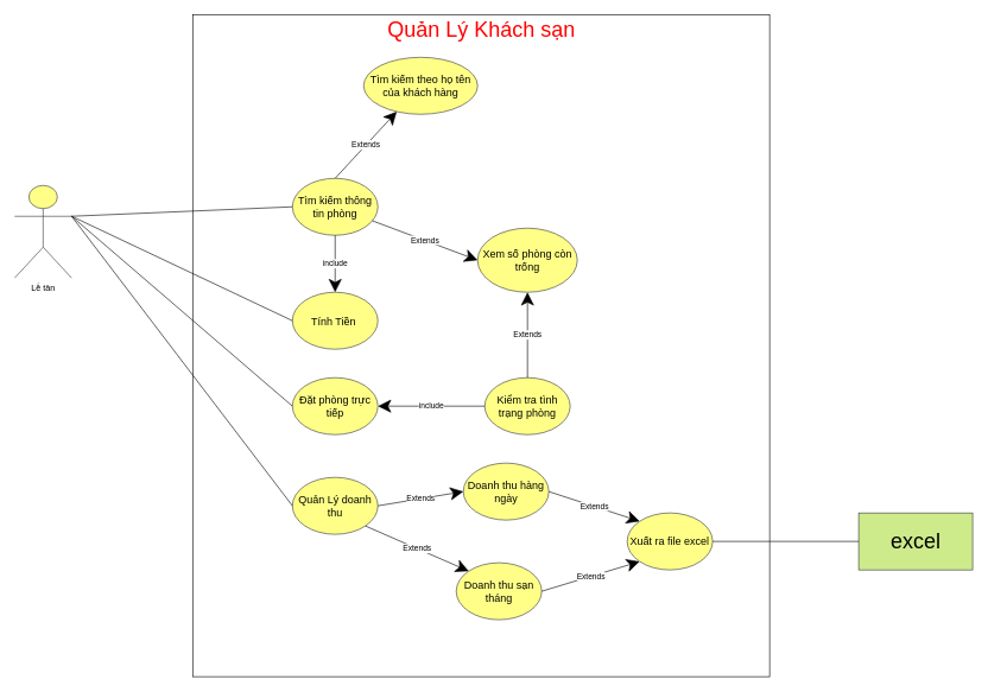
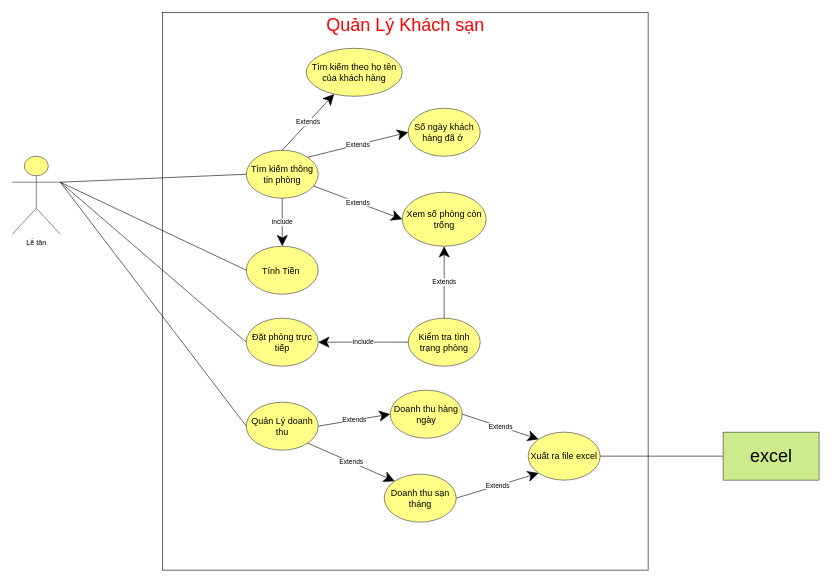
  <mxCell id="0" />
  <mxCell id="1" parent="0" />
  <mxCell id="2" value="" style="rounded=0;whiteSpace=wrap;html=1;" parent="1" vertex="1"><mxGeometry x="270" y="20" width="810" height="930" as="geometry" /></mxCell>
  <mxCell id="3" value="Lễ tân" style="shape=umlActor;verticalLabelPosition=bottom;verticalAlign=top;html=1;outlineConnect=0;fillColor=#ffff88;strokeColor=#36393d;" parent="1" vertex="1"><mxGeometry x="20" y="260" width="80" height="130" as="geometry" /></mxCell>
  <mxCell id="4" value="&lt;font color=&quot;#ff0000&quot; style=&quot;font-size: 30px&quot;&gt;Quản Lý Khách sạn&lt;/font&gt;" style="text;html=1;strokeColor=none;fillColor=none;align=center;verticalAlign=middle;whiteSpace=wrap;rounded=0;" parent="1" vertex="1"><mxGeometry x="457.5" y="30" width="435" height="20" as="geometry" /></mxCell>
  <mxCell id="5" value="&lt;font style=&quot;font-size: 15px&quot;&gt;Tìm kiếm thông tin phòng&lt;/font&gt;" style="ellipse;whiteSpace=wrap;html=1;fillColor=#ffff88;strokeColor=#36393d;" parent="1" vertex="1"><mxGeometry x="410" y="250" width="120" height="80" as="geometry" /></mxCell>
+ <mxCell id="6" value="&lt;font style=&quot;font-size: 15px&quot;&gt;Số ngày khách hàng đã ở&amp;nbsp;&lt;/font&gt;" style="ellipse;whiteSpace=wrap;html=1;fillColor=#ffff88;strokeColor=#36393d;" parent="1" vertex="1"><mxGeometry x="680" y="180" width="120" height="80" as="geometry" /></mxCell>
  <mxCell id="7" value="&lt;span style=&quot;font-size: 15px&quot;&gt;Xem số phòng còn trống&lt;/span&gt;" style="ellipse;whiteSpace=wrap;html=1;fillColor=#ffff88;strokeColor=#36393d;" parent="1" vertex="1"><mxGeometry x="670" y="320" width="140" height="90" as="geometry" /></mxCell>
  <mxCell id="8" value="&lt;span style=&quot;font-size: 15px&quot;&gt;Tìm kiếm theo họ tên của khách hàng&lt;/span&gt;" style="ellipse;whiteSpace=wrap;html=1;fillColor=#ffff88;strokeColor=#36393d;" parent="1" vertex="1"><mxGeometry x="510" y="80" width="160" height="80" as="geometry" /></mxCell>
+ <mxCell id="9" value="Extends" style="endArrow=classic;endSize=16;endFill=1;html=1;entryX=0;entryY=0.5;entryDx=0;entryDy=0;exitX=1;exitY=0;exitDx=0;exitDy=0;" parent="1" source="5" target="6" edge="1"><mxGeometry width="160" relative="1" as="geometry"><mxPoint x="420" y="350" as="sourcePoint" /><mxPoint x="580" y="350" as="targetPoint" /></mxGeometry></mxCell>
  <mxCell id="10" value="Extends" style="endArrow=classic;endSize=16;endFill=1;html=1;entryX=0;entryY=0.5;entryDx=0;entryDy=0;" parent="1" source="5" target="7" edge="1"><mxGeometry width="160" relative="1" as="geometry"><mxPoint x="575" y="270" as="sourcePoint" /><mxPoint x="680" y="220" as="targetPoint" /></mxGeometry></mxCell>
  <mxCell id="11" value="Extends" style="endArrow=classic;endSize=16;endFill=1;html=1;exitX=0.5;exitY=0;exitDx=0;exitDy=0;" parent="1" source="5" target="8" edge="1"><mxGeometry width="160" relative="1" as="geometry"><mxPoint x="575" y="270" as="sourcePoint" /><mxPoint x="680" y="220" as="targetPoint" /></mxGeometry></mxCell>
  <mxCell id="12" value="&lt;font style=&quot;font-size: 15px&quot;&gt;Tính Tiền&amp;nbsp;&lt;/font&gt;" style="ellipse;whiteSpace=wrap;html=1;fillColor=#ffff88;strokeColor=#36393d;" parent="1" vertex="1"><mxGeometry x="410" y="410" width="120" height="80" as="geometry" /></mxCell>
  <mxCell id="13" value="&lt;span style=&quot;font-size: 15px&quot;&gt;Đặt phòng trực tiếp&lt;/span&gt;" style="ellipse;whiteSpace=wrap;html=1;fillColor=#ffff88;strokeColor=#36393d;" parent="1" vertex="1"><mxGeometry x="410" y="530" width="120" height="80" as="geometry" /></mxCell>
  <mxCell id="14" value="include" style="endArrow=classic;endSize=16;endFill=1;html=1;exitX=0.5;exitY=1;exitDx=0;exitDy=0;" parent="1" source="5" target="12" edge="1"><mxGeometry width="160" relative="1" as="geometry"><mxPoint x="522.426" y="271.716" as="sourcePoint" /><mxPoint x="680" y="200" as="targetPoint" /></mxGeometry></mxCell>
  <mxCell id="15" value="&lt;span style=&quot;font-size: 15px&quot;&gt;Kiểm tra tình trạng phòng&lt;/span&gt;" style="ellipse;whiteSpace=wrap;html=1;fillColor=#ffff88;strokeColor=#36393d;" parent="1" vertex="1"><mxGeometry x="680" y="530" width="120" height="80" as="geometry" /></mxCell>
  <mxCell id="16" value="include" style="endArrow=classic;endSize=16;endFill=1;html=1;" parent="1" source="15" target="13" edge="1"><mxGeometry width="160" relative="1" as="geometry"><mxPoint x="210" y="105.217" as="sourcePoint" /><mxPoint x="510" y="637" as="targetPoint" /></mxGeometry></mxCell>
  <mxCell id="17" value="Extends" style="endArrow=classic;endSize=16;endFill=1;html=1;entryX=0.5;entryY=1;entryDx=0;entryDy=0;exitX=0.5;exitY=0;exitDx=0;exitDy=0;" parent="1" source="15" target="7" edge="1"><mxGeometry width="160" relative="1" as="geometry"><mxPoint x="538.14" y="309.884" as="sourcePoint" /><mxPoint x="680" y="335" as="targetPoint" /></mxGeometry></mxCell>
  <mxCell id="18" value="&lt;span style=&quot;font-size: 15px&quot;&gt;Quản Lý doanh thu&lt;/span&gt;" style="ellipse;whiteSpace=wrap;html=1;fillColor=#ffff88;strokeColor=#36393d;" parent="1" vertex="1"><mxGeometry x="410" y="670" width="120" height="80" as="geometry" /></mxCell>
  <mxCell id="19" value="&lt;span style=&quot;font-size: 15px&quot;&gt;Doanh thu hàng ngày&lt;/span&gt;" style="ellipse;whiteSpace=wrap;html=1;fillColor=#ffff88;strokeColor=#36393d;" parent="1" vertex="1"><mxGeometry x="650" y="650" width="120" height="80" as="geometry" /></mxCell>
  <mxCell id="20" value="&lt;span style=&quot;font-size: 15px&quot;&gt;Doanh thu sạn tháng&lt;/span&gt;" style="ellipse;whiteSpace=wrap;html=1;fillColor=#ffff88;strokeColor=#36393d;" parent="1" vertex="1"><mxGeometry x="640" y="790" width="120" height="80" as="geometry" /></mxCell>
  <mxCell id="21" value="Extends" style="endArrow=classic;endSize=16;endFill=1;html=1;entryX=0;entryY=0.5;entryDx=0;entryDy=0;exitX=1;exitY=0.5;exitDx=0;exitDy=0;" parent="1" source="18" target="19" edge="1"><mxGeometry width="160" relative="1" as="geometry"><mxPoint x="800" y="850" as="sourcePoint" /><mxPoint x="800" y="730" as="targetPoint" /></mxGeometry></mxCell>
  <mxCell id="22" value="Extends" style="endArrow=classic;endSize=16;endFill=1;html=1;entryX=0;entryY=0;entryDx=0;entryDy=0;exitX=1;exitY=1;exitDx=0;exitDy=0;" parent="1" source="18" target="20" edge="1"><mxGeometry width="160" relative="1" as="geometry"><mxPoint x="790" y="870" as="sourcePoint" /><mxPoint x="790" y="750" as="targetPoint" /></mxGeometry></mxCell>
  <mxCell id="23" value="&lt;span style=&quot;font-size: 15px&quot;&gt;Xuất ra file&amp;nbsp;&lt;/span&gt;&lt;span style=&quot;font-size: 15px&quot;&gt;excel&lt;/span&gt;" style="ellipse;whiteSpace=wrap;html=1;fillColor=#ffff88;strokeColor=#36393d;" parent="1" vertex="1"><mxGeometry x="880" y="720" width="120" height="80" as="geometry" /></mxCell>
  <mxCell id="24" value="Extends" style="endArrow=classic;endSize=16;endFill=1;html=1;entryX=0;entryY=0;entryDx=0;entryDy=0;exitX=1;exitY=0.5;exitDx=0;exitDy=0;" parent="1" source="19" target="23" edge="1"><mxGeometry width="160" relative="1" as="geometry"><mxPoint x="540" y="720" as="sourcePoint" /><mxPoint x="660" y="700" as="targetPoint" /></mxGeometry></mxCell>
  <mxCell id="25" value="Extends" style="endArrow=classic;endSize=16;endFill=1;html=1;entryX=0;entryY=1;entryDx=0;entryDy=0;exitX=1;exitY=0.5;exitDx=0;exitDy=0;" parent="1" source="20" target="23" edge="1"><mxGeometry width="160" relative="1" as="geometry"><mxPoint x="780" y="700" as="sourcePoint" /><mxPoint x="860" y="770" as="targetPoint" /><Array as="points" /></mxGeometry></mxCell>
  <mxCell id="26" value="&lt;font style=&quot;font-size: 30px&quot;&gt;excel&lt;/font&gt;" style="html=1;fillColor=#cdeb8b;strokeColor=#36393d;" parent="1" vertex="1"><mxGeometry x="1205" y="720" width="160" height="80" as="geometry" /></mxCell>
  <mxCell id="27" value="" style="endArrow=none;html=1;entryX=0;entryY=0.5;entryDx=0;entryDy=0;exitX=1;exitY=0.5;exitDx=0;exitDy=0;" parent="1" source="23" target="26" edge="1"><mxGeometry width="50" height="50" relative="1" as="geometry"><mxPoint x="830" y="440" as="sourcePoint" /><mxPoint x="880" y="390" as="targetPoint" /></mxGeometry></mxCell>
  <mxCell id="28" value="" style="endArrow=none;html=1;entryX=0;entryY=0.5;entryDx=0;entryDy=0;exitX=1;exitY=0.333;exitDx=0;exitDy=0;exitPerimeter=0;" parent="1" source="3" target="5" edge="1"><mxGeometry width="50" height="50" relative="1" as="geometry"><mxPoint x="170" y="410" as="sourcePoint" /><mxPoint x="210" y="370" as="targetPoint" /></mxGeometry></mxCell>
  <mxCell id="29" value="" style="endArrow=none;html=1;entryX=0;entryY=0.5;entryDx=0;entryDy=0;exitX=1;exitY=0.333;exitDx=0;exitDy=0;exitPerimeter=0;" parent="1" source="3" target="12" edge="1"><mxGeometry width="50" height="50" relative="1" as="geometry"><mxPoint x="180" y="420" as="sourcePoint" /><mxPoint x="220" y="380" as="targetPoint" /></mxGeometry></mxCell>
  <mxCell id="30" value="" style="endArrow=none;html=1;entryX=0;entryY=0.5;entryDx=0;entryDy=0;exitX=1;exitY=0.333;exitDx=0;exitDy=0;exitPerimeter=0;" parent="1" source="3" target="13" edge="1"><mxGeometry width="50" height="50" relative="1" as="geometry"><mxPoint x="190" y="430" as="sourcePoint" /><mxPoint x="230" y="390" as="targetPoint" /></mxGeometry></mxCell>
  <mxCell id="31" value="" style="endArrow=none;html=1;exitX=1;exitY=0.333;exitDx=0;exitDy=0;exitPerimeter=0;entryX=0;entryY=0.5;entryDx=0;entryDy=0;" parent="1" source="3" target="18" edge="1"><mxGeometry width="50" height="50" relative="1" as="geometry"><mxPoint x="200" y="440" as="sourcePoint" /><mxPoint x="240" y="400" as="targetPoint" /></mxGeometry></mxCell>
